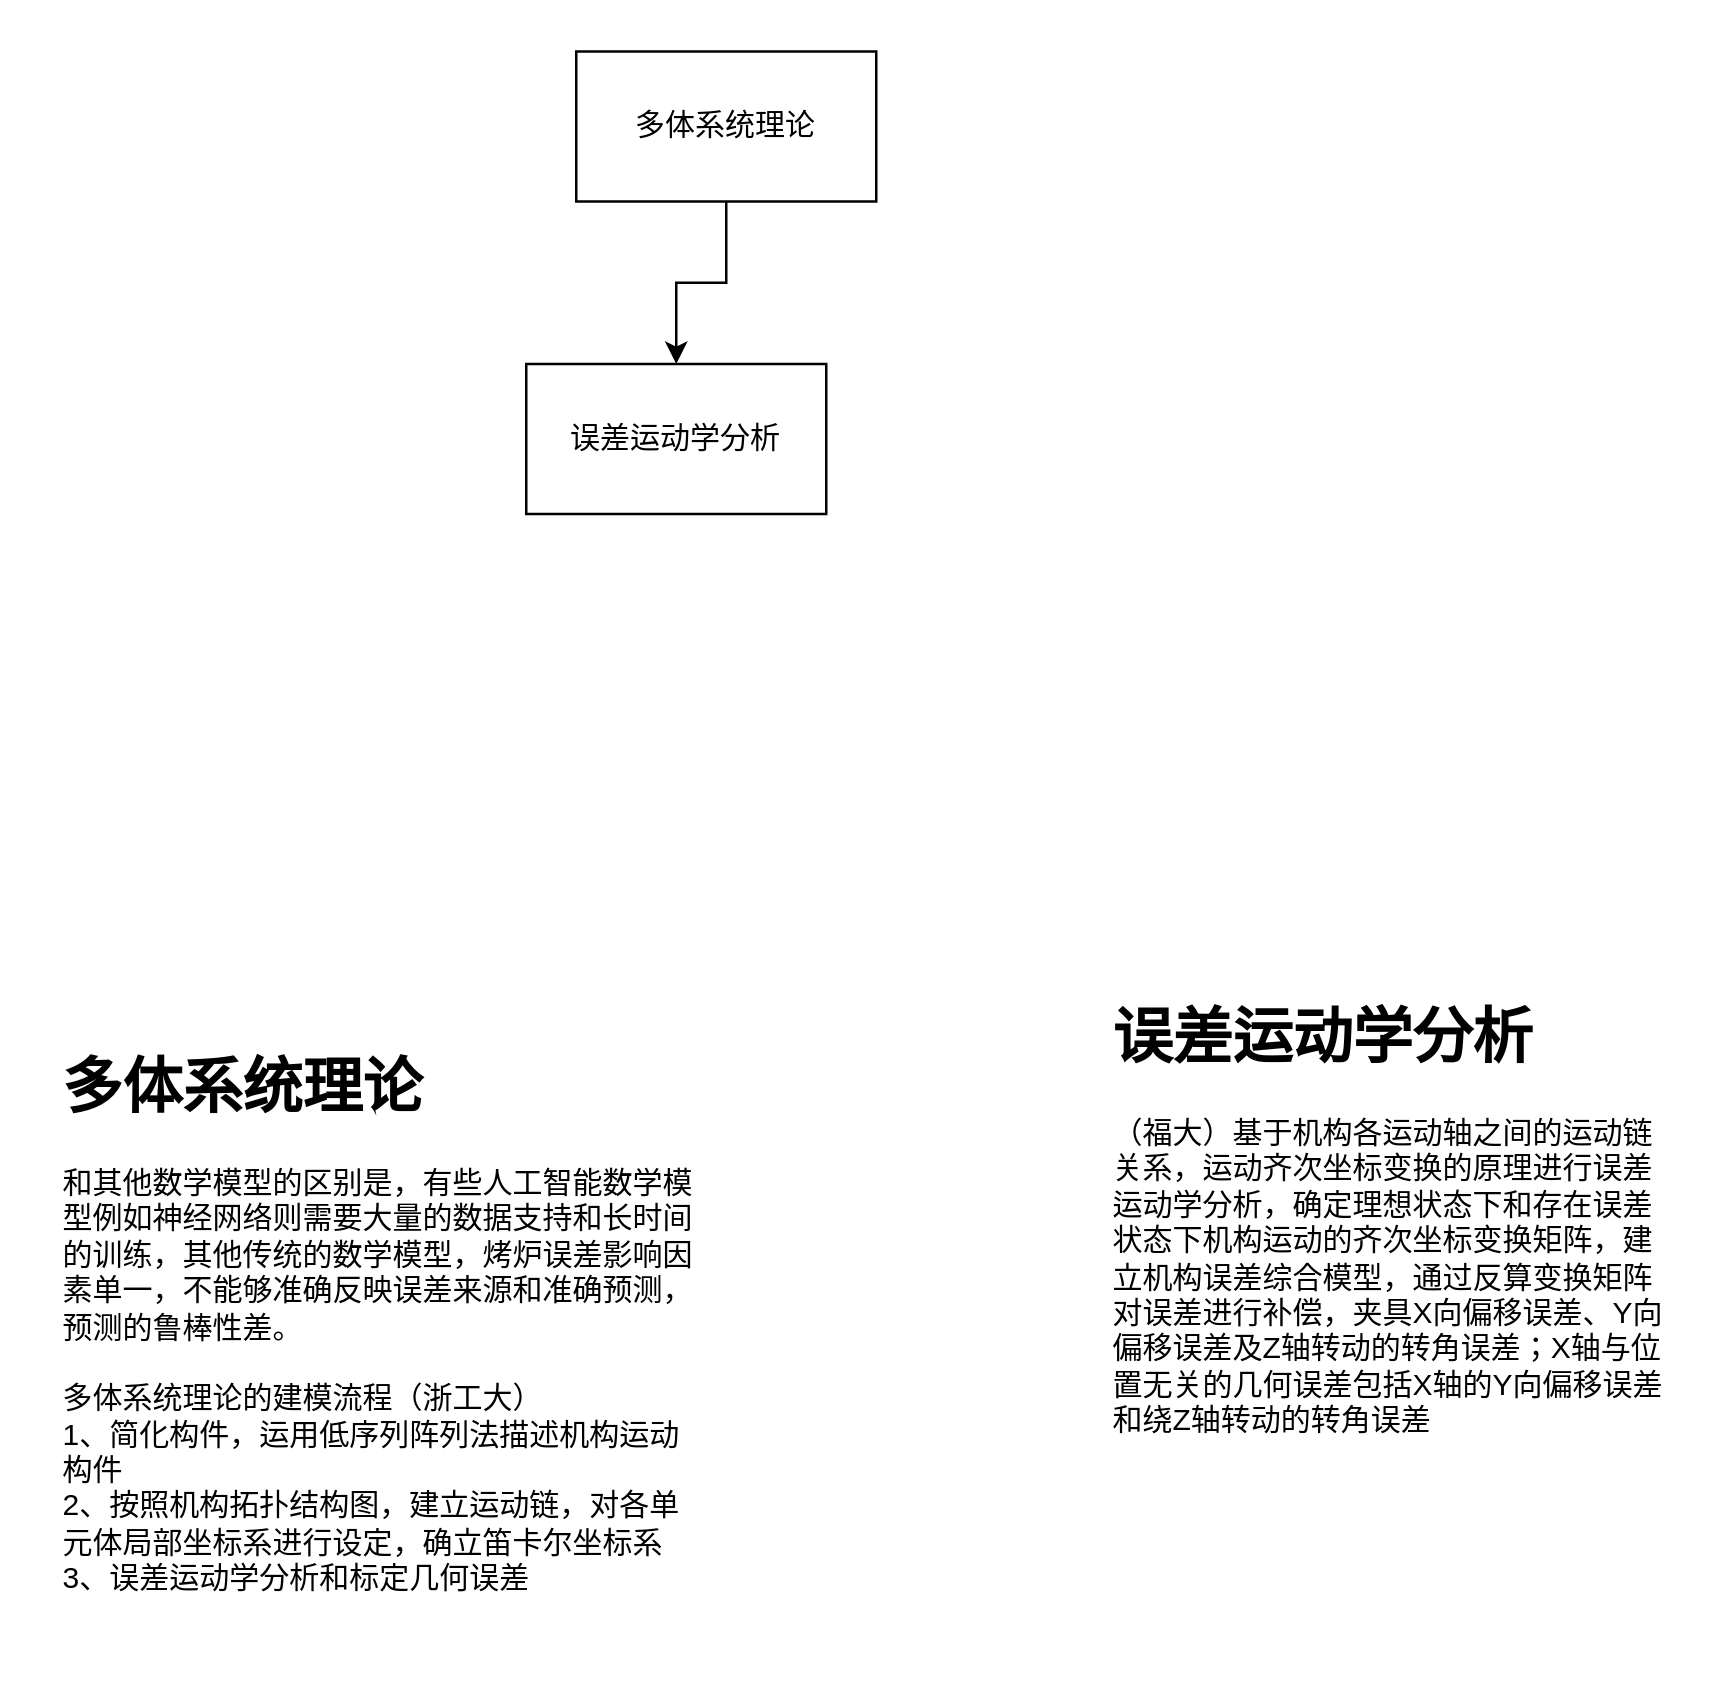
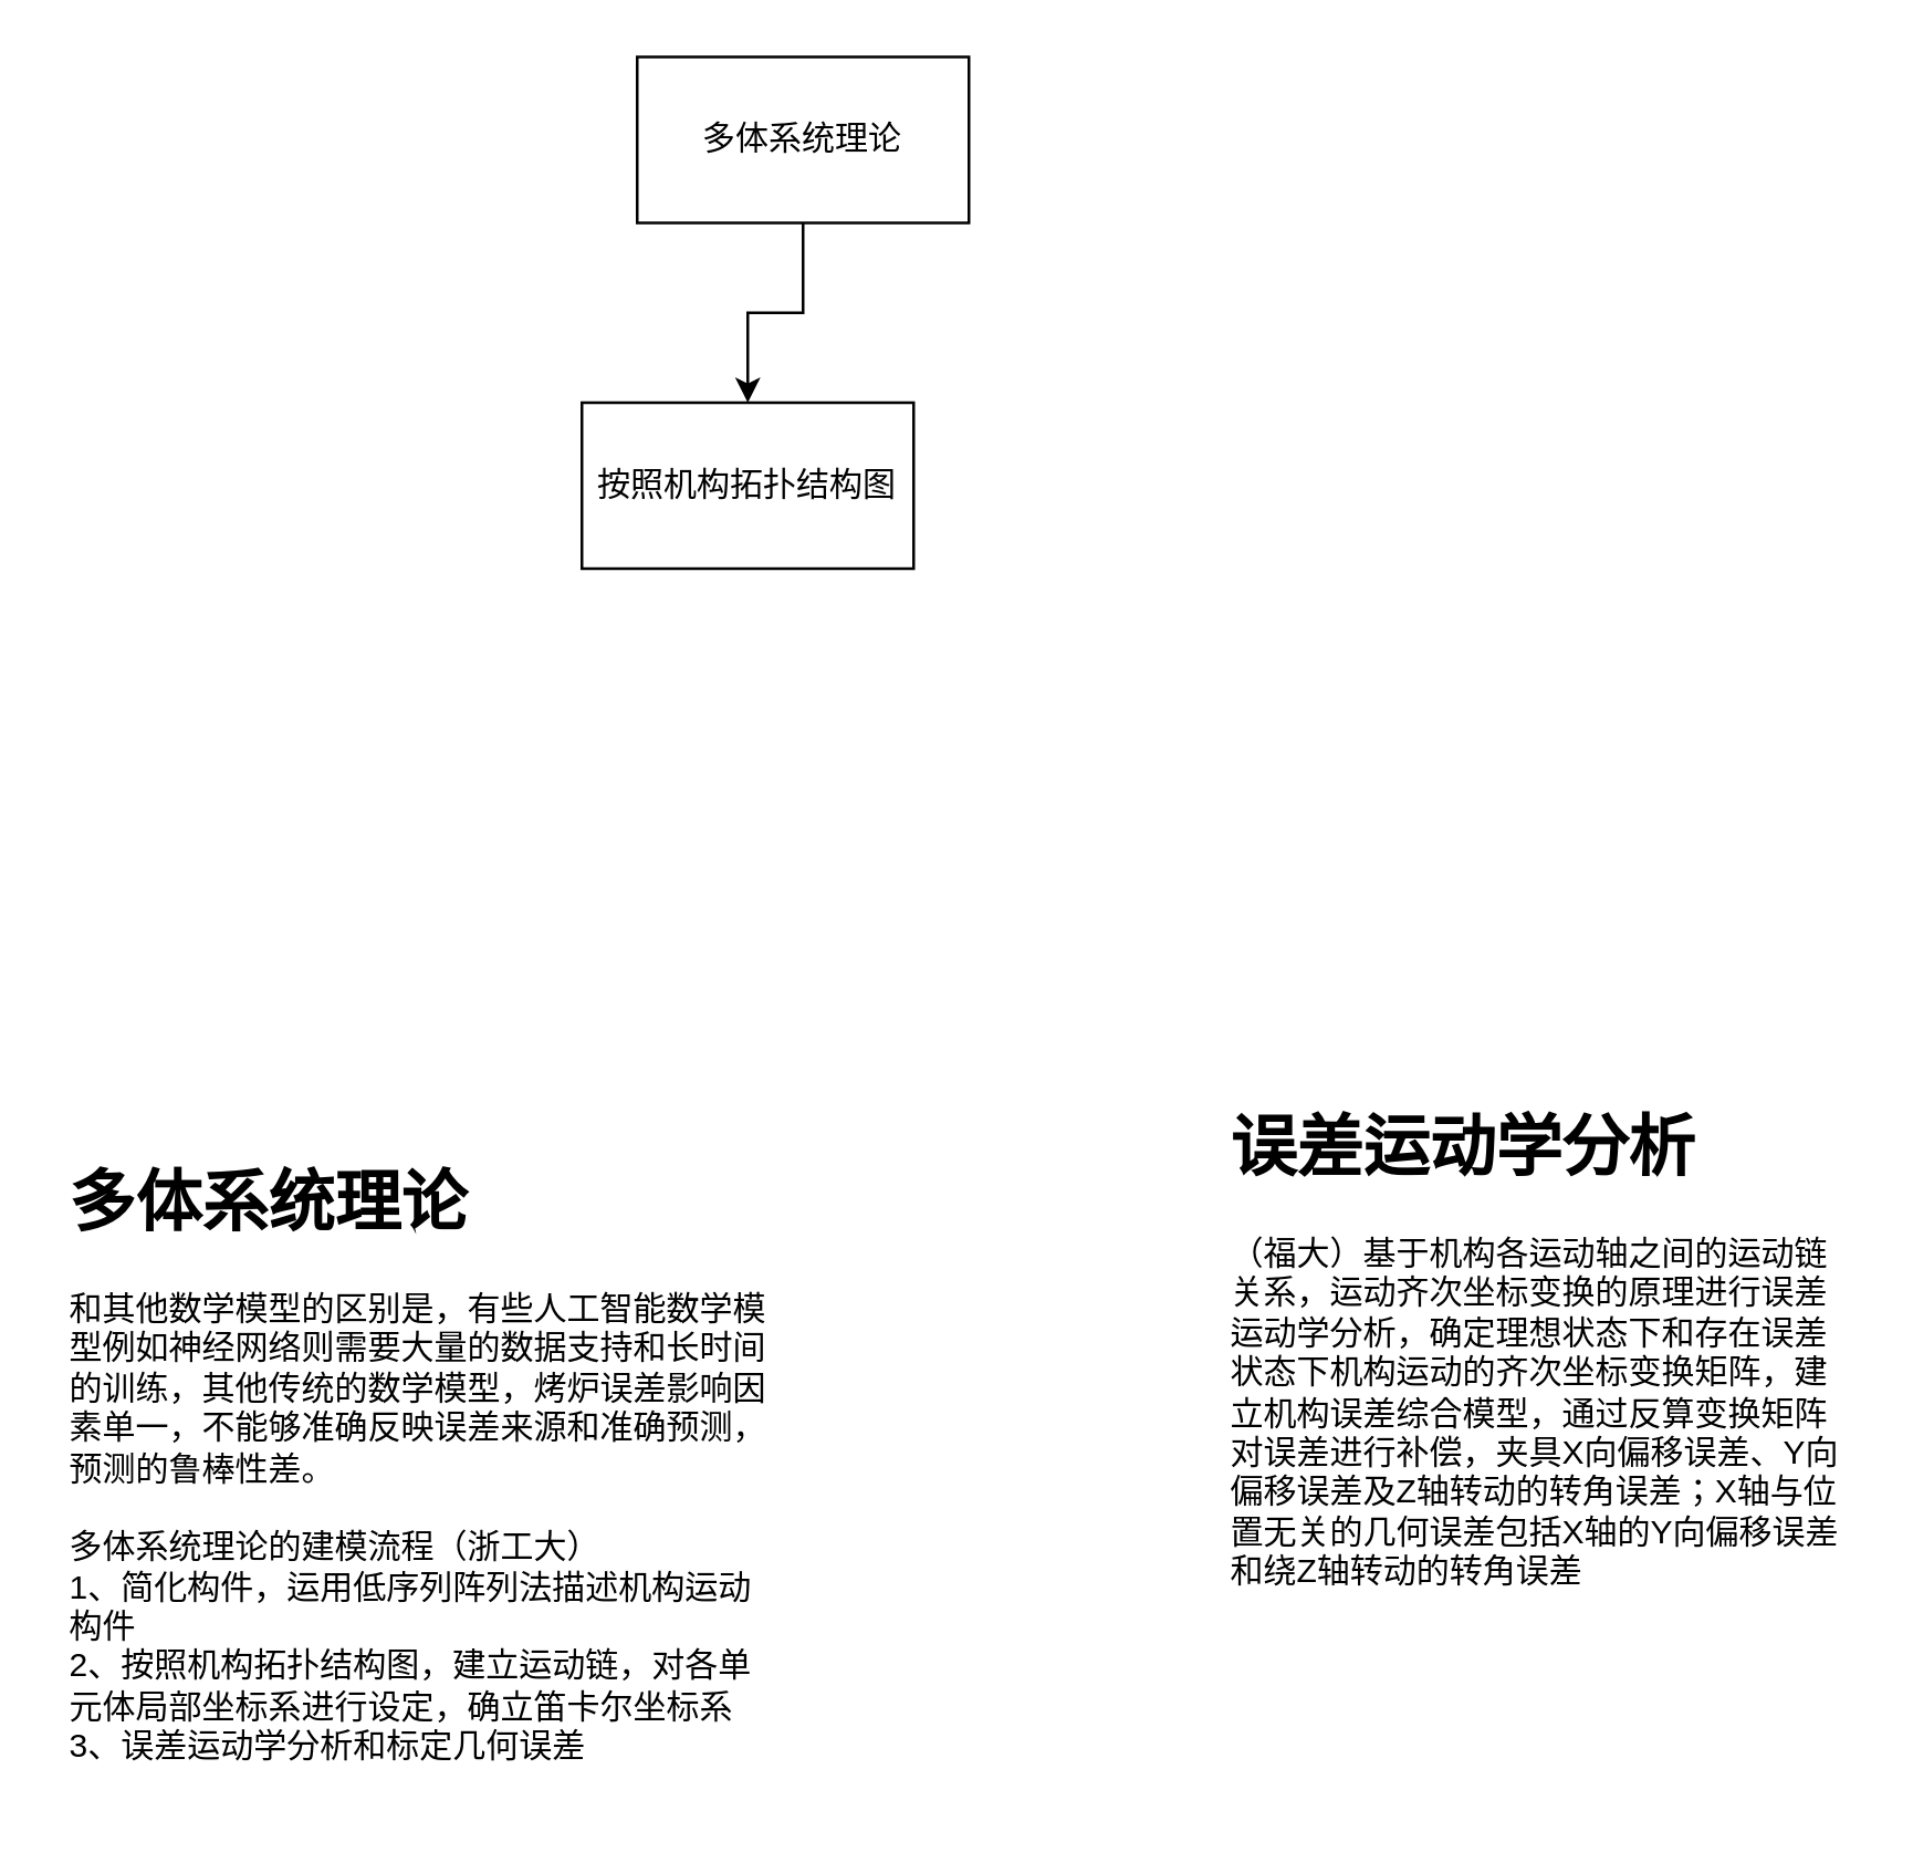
  <mxCell id="0" />
  <mxCell id="1" parent="0" />
  <mxCell id="2" value="" style="edgeStyle=orthogonalEdgeStyle;rounded=0;orthogonalLoop=1;jettySize=auto;html=1;" edge="1" parent="1" source="3" target="4"><mxGeometry relative="1" as="geometry" /></mxCell>
  <mxCell id="3" value="多体系统理论" style="rounded=0;whiteSpace=wrap;html=1;" vertex="1" parent="1"><mxGeometry x="230" y="20" width="120" height="60" as="geometry" /></mxCell>
- <mxCell id="4" value="误差运动学分析" style="rounded=0;whiteSpace=wrap;html=1;" vertex="1" parent="1"><mxGeometry x="210" y="145" width="120" height="60" as="geometry" /></mxCell>
+ <mxCell id="4" value="按照机构拓扑结构图" style="rounded=0;whiteSpace=wrap;html=1;" vertex="1" parent="1"><mxGeometry x="210" y="145" width="120" height="60" as="geometry" /></mxCell>
  <mxCell id="5" value="&lt;h1&gt;误差运动学分析&lt;/h1&gt;&lt;div&gt;（福大）基于机构各运动轴之间的运动链&lt;/div&gt;&lt;div&gt;关系，运动齐次坐标变换的原理进行误差运动学分析，确定理想状态下和存在误差状态下机构运动的齐次坐标变换矩阵，建立机构误差综合模型，通过反算变换矩阵对误差进行补偿，夹具X向偏移误差、Y向偏移误差及Z轴转动的转角误差；X轴与位置无关的几何误差包括X轴的Y向偏移误差和绕Z轴转动的转角误差&lt;/div&gt;" style="text;html=1;strokeColor=none;fillColor=none;spacing=5;spacingTop=-20;whiteSpace=wrap;overflow=hidden;rounded=0;" vertex="1" parent="1"><mxGeometry x="440" y="395" width="230" height="240" as="geometry" /></mxCell>
  <mxCell id="6" value="&lt;h1&gt;多体系统理论&lt;/h1&gt;&lt;div&gt;和其他数学模型的区别是，有些人工智能数学模型例如神经网络则需要大量的数据支持和长时间的训练，其他传统的数学模型，烤炉误差影响因素单一，不能够准确反映误差来源和准确预测，预测的鲁棒性差。&lt;/div&gt;&lt;div&gt;&lt;br&gt;&lt;/div&gt;&lt;div&gt;多体系统理论的建模流程（浙工大）&lt;/div&gt;&lt;div&gt;1、简化构件，运用低序列阵列法描述机构运动构件&lt;/div&gt;&lt;div&gt;2、按照机构拓扑结构图，建立运动链，对各单元体局部坐标系进行设定，确立笛卡尔坐标系&lt;/div&gt;&lt;div&gt;3、误差运动学分析和标定几何误差&lt;/div&gt;" style="text;html=1;strokeColor=none;fillColor=none;spacing=5;spacingTop=-20;whiteSpace=wrap;overflow=hidden;rounded=0;" vertex="1" parent="1"><mxGeometry x="20" y="415" width="260" height="240" as="geometry" /></mxCell>
